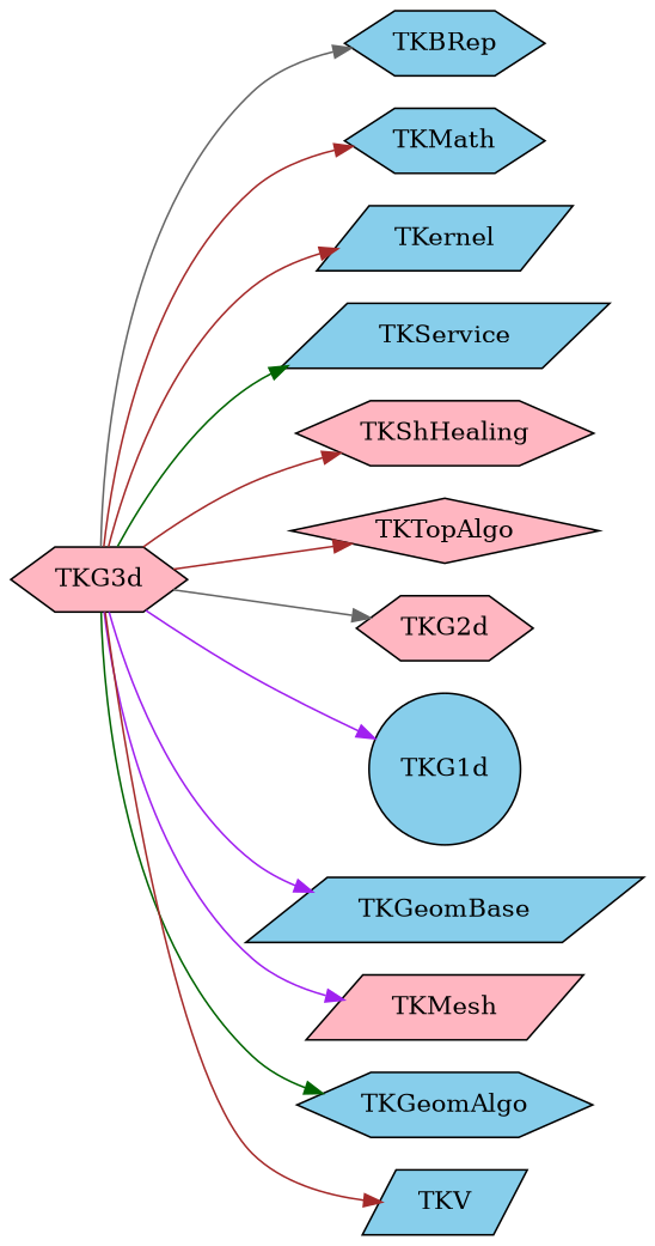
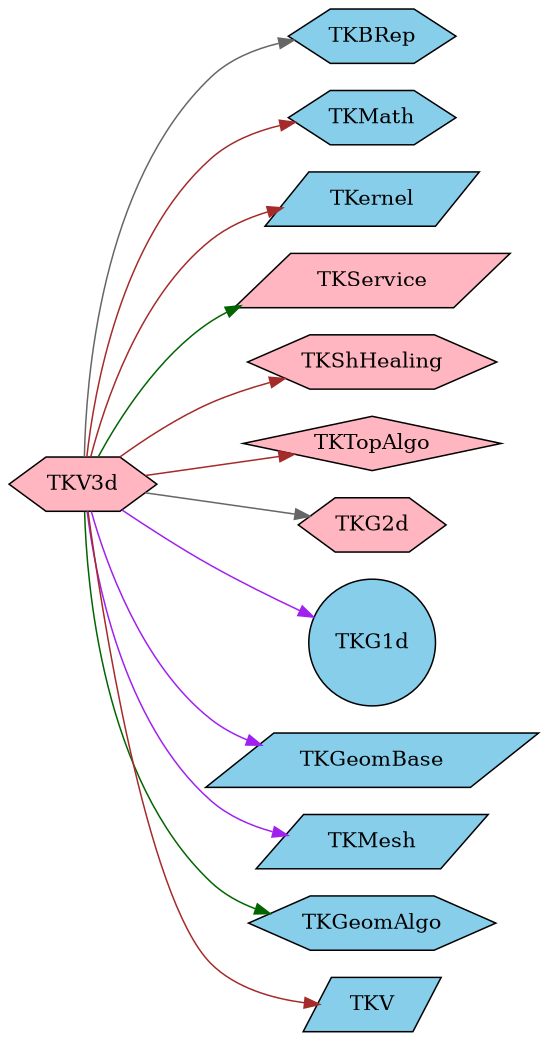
  digraph {
    aspect=1
    rankdir=LR
    node [fillcolor=skyblue shape=hexagon style=filled]
    edge [color=brown style=solid]
    TKBRep
-   TKV3d [fillcolor=lightpink label=TKG3d]
+   TKV3d [fillcolor=lightpink]
    TKMath
    TKernel [shape=parallelogram]
-   TKService [shape=parallelogram]
+   TKService [fillcolor=lightpink shape=parallelogram]
    TKShHealing [fillcolor=lightpink]
    TKTopAlgo [fillcolor=lightpink shape=diamond]
    TKG2d [fillcolor=lightpink]
    n9 [label=TKG1d shape=circle]
    TKGeomBase [shape=parallelogram]
-   TKMesh [fillcolor=lightpink shape=parallelogram]
+   TKMesh [shape=parallelogram]
    TKGeomAlgo
    n13 [label=TKV shape=parallelogram]
    TKV3d -> TKBRep [color=gray40]
    TKV3d -> TKMath
    TKV3d -> TKernel
    TKV3d -> TKService [color=darkgreen]
    TKV3d -> TKShHealing
    TKV3d -> TKTopAlgo
    TKV3d -> TKG2d [color=gray40]
    TKV3d -> n9 [color=purple]
    TKV3d -> TKGeomBase [color=purple]
    TKV3d -> TKMesh [color=purple]
    TKV3d -> TKGeomAlgo [color=darkgreen]
    TKV3d -> n13
  }
